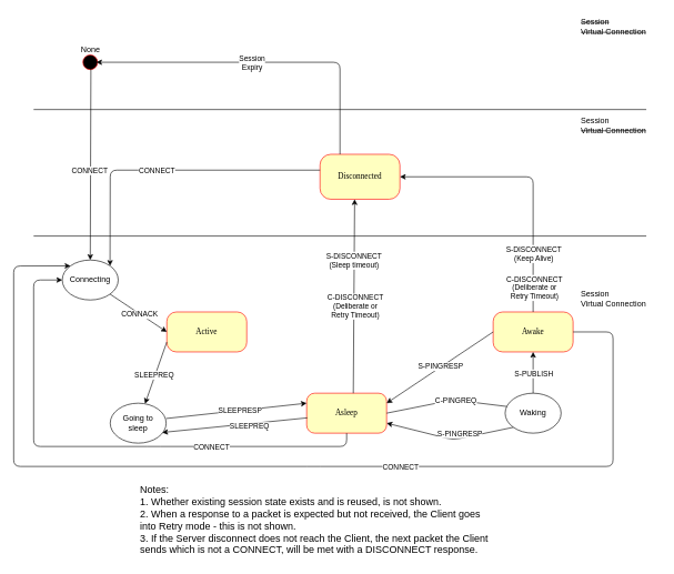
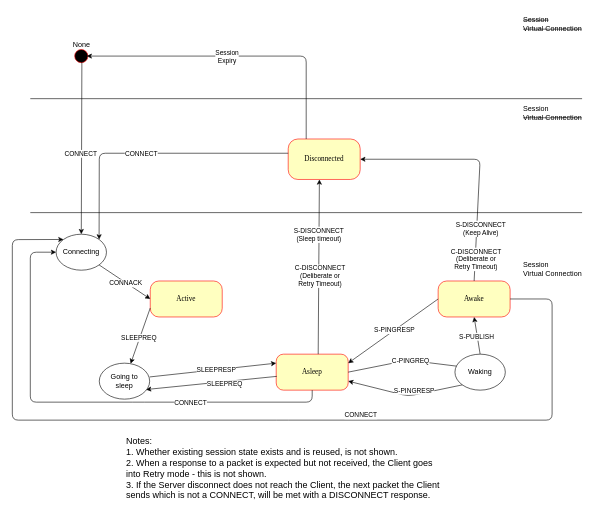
  <mxCell id="0" />
  <mxCell id="1" parent="0" />
  <mxCell id="2" value="" style="ellipse;html=1;shape=startState;fillColor=#000000;strokeColor=#ff0000;rounded=1;shadow=0;comic=0;labelBackgroundColor=none;fontFamily=Verdana;fontSize=12;fontColor=#000000;align=center;direction=south;" vertex="1" parent="1"><mxGeometry x="120" y="78" width="30" height="30" as="geometry" /></mxCell>
  <mxCell id="3" value="Active" style="rounded=1;whiteSpace=wrap;html=1;arcSize=24;fillColor=#ffffc0;strokeColor=#ff0000;shadow=0;comic=0;labelBackgroundColor=none;fontFamily=Verdana;fontSize=12;fontColor=#000000;align=center;" vertex="1" parent="1"><mxGeometry x="250" y="468" width="120" height="60" as="geometry" /></mxCell>
  <mxCell id="4" value="Disconnected" style="rounded=1;whiteSpace=wrap;html=1;arcSize=24;fillColor=#ffffc0;strokeColor=#ff0000;shadow=0;comic=0;labelBackgroundColor=none;fontFamily=Verdana;fontSize=12;fontColor=#000000;align=center;" vertex="1" parent="1"><mxGeometry x="480" y="231.25" width="120" height="67.5" as="geometry" /></mxCell>
- <mxCell id="5" value="Awake" style="rounded=1;whiteSpace=wrap;html=1;arcSize=24;fillColor=#ffffc0;strokeColor=#ff0000;shadow=0;comic=0;labelBackgroundColor=none;fontFamily=Verdana;fontSize=12;fontColor=#000000;align=center;" vertex="1" parent="1"><mxGeometry x="740" y="468" width="120" height="60" as="geometry" /></mxCell>
+ <mxCell id="5" value="Awake" style="rounded=1;whiteSpace=wrap;html=1;arcSize=24;fillColor=#ffffc0;strokeColor=#ff0000;shadow=0;comic=0;labelBackgroundColor=none;fontFamily=Verdana;fontSize=12;fontColor=#000000;align=center;" vertex="1" parent="1"><mxGeometry x="730" y="468" width="120" height="60" as="geometry" /></mxCell>
  <mxCell id="6" style="endArrow=classic;html=1;rounded=1;entryX=0.5;entryY=0.2;entryDx=0;entryDy=0;exitX=0.25;exitY=0;exitDx=0;exitDy=0;entryPerimeter=0;" edge="1" parent="1" source="4" target="2"><mxGeometry relative="1" as="geometry"><mxPoint x="476.99" y="231.25" as="sourcePoint" /><mxPoint x="220" y="92.99" as="targetPoint" /><Array as="points"><mxPoint x="510" y="93" /></Array></mxGeometry></mxCell>
  <mxCell id="7" value="&lt;div&gt;Session&lt;/div&gt;&lt;div&gt;Expiry&lt;/div&gt;" style="edgeLabel;html=1;align=center;verticalAlign=middle;resizable=0;points=[];" connectable="0" vertex="1" parent="6"><mxGeometry x="0.065" relative="1" as="geometry"><mxPoint x="-2" as="offset" /></mxGeometry></mxCell>
  <mxCell id="8" value="Asleep" style="rounded=1;whiteSpace=wrap;html=1;arcSize=20;fillColor=#ffffc0;strokeColor=#ff0000;shadow=0;comic=0;labelBackgroundColor=none;fontFamily=Verdana;fontSize=12;fontColor=#000000;align=center;" vertex="1" parent="1"><mxGeometry x="460" y="590" width="120" height="60" as="geometry" /></mxCell>
  <mxCell id="9" value="" style="line;strokeWidth=1;fillColor=none;align=left;verticalAlign=middle;spacingTop=-1;spacingLeft=3;spacingRight=3;rotatable=0;labelPosition=right;points=[];portConstraint=eastwest;strokeColor=inherit;" vertex="1" parent="1"><mxGeometry x="50" y="350" width="920" height="8" as="geometry" /></mxCell>
  <mxCell id="10" value="" style="line;strokeWidth=1;fillColor=none;align=left;verticalAlign=middle;spacingTop=-1;spacingLeft=3;spacingRight=3;rotatable=0;labelPosition=right;points=[];portConstraint=eastwest;strokeColor=inherit;" vertex="1" parent="1"><mxGeometry x="50" y="160" width="920" height="8" as="geometry" /></mxCell>
  <mxCell id="11" value="" style="endArrow=classic;html=1;rounded=1;entryX=1;entryY=0.5;entryDx=0;entryDy=0;exitX=1;exitY=0.5;exitDx=0;exitDy=0;" edge="1" parent="1" source="8" target="40"><mxGeometry width="50" height="50" relative="1" as="geometry"><mxPoint x="510" y="560" as="sourcePoint" /><mxPoint x="560" y="510" as="targetPoint" /><Array as="points"><mxPoint x="680" y="600" /></Array></mxGeometry></mxCell>
  <mxCell id="12" value="C-PINGREQ" style="edgeLabel;html=1;align=center;verticalAlign=middle;resizable=0;points=[];" connectable="0" vertex="1" parent="11"><mxGeometry x="-0.2" y="-1" relative="1" as="geometry"><mxPoint as="offset" /></mxGeometry></mxCell>
  <mxCell id="13" value="" style="endArrow=classic;html=1;rounded=0;exitX=0.5;exitY=0;exitDx=0;exitDy=0;entryX=0.5;entryY=1;entryDx=0;entryDy=0;" edge="1" parent="1" source="40" target="5"><mxGeometry width="50" height="50" relative="1" as="geometry"><mxPoint x="510" y="560" as="sourcePoint" /><mxPoint x="560" y="510" as="targetPoint" /></mxGeometry></mxCell>
  <mxCell id="14" value="&lt;div&gt;S-PUBLISH&lt;br&gt;&lt;/div&gt;" style="edgeLabel;html=1;align=center;verticalAlign=middle;resizable=0;points=[];" connectable="0" vertex="1" parent="13"><mxGeometry x="0.217" y="1" relative="1" as="geometry"><mxPoint x="1" y="8" as="offset" /></mxGeometry></mxCell>
  <mxCell id="15" value="&lt;div align=&quot;left&quot;&gt;Session&lt;/div&gt;&lt;div align=&quot;left&quot;&gt;&lt;strike&gt;Virtual Connection&lt;/strike&gt;&lt;br&gt;&lt;/div&gt;" style="text;html=1;align=left;verticalAlign=middle;resizable=0;points=[];autosize=1;strokeColor=none;fillColor=none;" vertex="1" parent="1"><mxGeometry x="870" y="168" width="120" height="40" as="geometry" /></mxCell>
  <mxCell id="16" value="&lt;div align=&quot;left&quot;&gt;Session&lt;/div&gt;&lt;div align=&quot;left&quot;&gt;Virtual Connection&lt;br&gt;&lt;/div&gt;" style="text;html=1;align=left;verticalAlign=middle;resizable=0;points=[];autosize=1;strokeColor=none;fillColor=none;" vertex="1" parent="1"><mxGeometry x="870" y="428" width="120" height="40" as="geometry" /></mxCell>
  <mxCell id="17" value="&lt;div align=&quot;left&quot;&gt;&lt;strike&gt;Session&lt;/strike&gt;&lt;/div&gt;&lt;div align=&quot;left&quot;&gt;&lt;strike&gt;Virtual Connection&lt;br&gt;&lt;/strike&gt;&lt;/div&gt;" style="text;html=1;align=left;verticalAlign=middle;resizable=0;points=[];autosize=1;strokeColor=none;fillColor=none;" vertex="1" parent="1"><mxGeometry x="870" y="20" width="120" height="40" as="geometry" /></mxCell>
  <mxCell id="18" value="" style="endArrow=classic;html=1;rounded=0;exitX=0.008;exitY=0.617;exitDx=0;exitDy=0;exitPerimeter=0;entryX=0.929;entryY=0.733;entryDx=0;entryDy=0;entryPerimeter=0;" edge="1" parent="1" source="8" target="26"><mxGeometry width="50" height="50" relative="1" as="geometry"><mxPoint x="510" y="560" as="sourcePoint" /><mxPoint x="180" y="620" as="targetPoint" /><Array as="points" /></mxGeometry></mxCell>
  <mxCell id="19" value="SLEEPREQ" style="edgeLabel;html=1;align=center;verticalAlign=middle;resizable=0;points=[];" connectable="0" vertex="1" parent="18"><mxGeometry x="0.197" y="1" relative="1" as="geometry"><mxPoint x="43" y="-2" as="offset" /></mxGeometry></mxCell>
  <mxCell id="20" value="&lt;div&gt;None&lt;br&gt;&lt;/div&gt;" style="text;html=1;align=center;verticalAlign=middle;resizable=0;points=[];autosize=1;strokeColor=none;fillColor=none;" vertex="1" parent="1"><mxGeometry x="110" y="60" width="50" height="30" as="geometry" /></mxCell>
  <mxCell id="21" value="Connecting" style="ellipse;whiteSpace=wrap;html=1;" vertex="1" parent="1"><mxGeometry x="93" y="390" width="84" height="60" as="geometry" /></mxCell>
  <mxCell id="22" style="endArrow=classic;html=1;rounded=1;entryX=0.5;entryY=0;entryDx=0;entryDy=0;exitX=0.767;exitY=0.467;exitDx=0;exitDy=0;exitPerimeter=0;" edge="1" parent="1" source="2" target="21"><mxGeometry relative="1" as="geometry"><mxPoint x="372.99" y="346.25" as="sourcePoint" /><mxPoint x="40" y="208" as="targetPoint" /><Array as="points" /></mxGeometry></mxCell>
  <mxCell id="23" value="&lt;div&gt;CONNECT&lt;br&gt;&lt;/div&gt;" style="edgeLabel;html=1;align=center;verticalAlign=middle;resizable=0;points=[];" connectable="0" vertex="1" parent="22"><mxGeometry x="0.065" relative="1" as="geometry"><mxPoint x="-2" as="offset" /></mxGeometry></mxCell>
  <mxCell id="24" style="endArrow=classic;html=1;rounded=1;entryX=0;entryY=0.5;entryDx=0;entryDy=0;exitX=1;exitY=1;exitDx=0;exitDy=0;" edge="1" parent="1" source="21" target="3"><mxGeometry relative="1" as="geometry"><mxPoint x="260" y="240" as="sourcePoint" /><mxPoint x="259" y="529" as="targetPoint" /><Array as="points" /></mxGeometry></mxCell>
  <mxCell id="25" value="CONNACK" style="edgeLabel;html=1;align=center;verticalAlign=middle;resizable=0;points=[];" connectable="0" vertex="1" parent="24"><mxGeometry x="0.065" relative="1" as="geometry"><mxPoint x="-2" as="offset" /></mxGeometry></mxCell>
  <mxCell id="26" value="&lt;div&gt;Going to&lt;/div&gt;&lt;div&gt;sleep&lt;br&gt;&lt;/div&gt;" style="ellipse;whiteSpace=wrap;html=1;" vertex="1" parent="1"><mxGeometry x="165" y="605" width="84" height="60" as="geometry" /></mxCell>
  <mxCell id="27" style="endArrow=classic;html=1;rounded=1;exitX=0;exitY=0.75;exitDx=0;exitDy=0;" edge="1" parent="1" source="3" target="26"><mxGeometry relative="1" as="geometry"><mxPoint x="250" as="sourcePoint" y="630" /><mxPoint x="355" y="687" as="targetPoint" /><Array as="points" /></mxGeometry></mxCell>
  <mxCell id="28" value="SLEEPREQ" style="edgeLabel;html=1;align=center;verticalAlign=middle;resizable=0;points=[];" connectable="0" vertex="1" parent="27"><mxGeometry x="0.065" relative="1" as="geometry"><mxPoint x="-2" as="offset" /></mxGeometry></mxCell>
  <mxCell id="29" style="endArrow=classic;html=1;rounded=1;entryX=0;entryY=0.25;entryDx=0;entryDy=0;exitX=1;exitY=0.383;exitDx=0;exitDy=0;exitPerimeter=0;" edge="1" parent="1" source="26" target="8"><mxGeometry relative="1" as="geometry"><mxPoint x="230" as="sourcePoint" y="630" /><mxPoint x="335" y="687" as="targetPoint" /><Array as="points" /></mxGeometry></mxCell>
  <mxCell id="30" value="SLEEPRESP" style="edgeLabel;html=1;align=center;verticalAlign=middle;resizable=0;points=[];" connectable="0" vertex="1" parent="29"><mxGeometry x="0.065" relative="1" as="geometry"><mxPoint x="-2" as="offset" /></mxGeometry></mxCell>
  <mxCell id="31" style="endArrow=classic;html=1;rounded=1;entryX=1;entryY=0;entryDx=0;entryDy=0;exitX=0;exitY=0.352;exitDx=0;exitDy=0;exitPerimeter=0;" edge="1" parent="1" source="4" target="21"><mxGeometry relative="1" as="geometry"><mxPoint x="440" y="280" as="sourcePoint" /><mxPoint x="405" y="327" as="targetPoint" /><Array as="points"><mxPoint x="165" y="255" /></Array></mxGeometry></mxCell>
  <mxCell id="32" value="CONNECT" style="edgeLabel;html=1;align=center;verticalAlign=middle;resizable=0;points=[];" connectable="0" vertex="1" parent="31"><mxGeometry x="0.065" relative="1" as="geometry"><mxPoint x="-2" as="offset" /></mxGeometry></mxCell>
  <mxCell id="33" style="endArrow=classic;html=1;rounded=1;entryX=0.75;entryY=1;entryDx=0;entryDy=0;exitX=0.9;exitY=0;exitDx=0;exitDy=0;exitPerimeter=0;" edge="1" parent="1"><mxGeometry relative="1" as="geometry"><mxPoint x="530" y="590" as="sourcePoint" /><mxPoint x="532" y="298.75" as="targetPoint" /><Array as="points" /></mxGeometry></mxCell>
  <mxCell id="34" value="&lt;div&gt;S-DISCONNECT&lt;/div&gt;(Sleep timeout)" style="edgeLabel;html=1;align=center;verticalAlign=middle;resizable=0;points=[];" connectable="0" vertex="1" parent="33"><mxGeometry x="0.065" relative="1" as="geometry"><mxPoint x="-1" y="-45" as="offset" /></mxGeometry></mxCell>
  <mxCell id="35" value="&lt;div&gt;C-DISCONNECT&lt;/div&gt;&lt;div&gt;(Deliberate or&lt;/div&gt;&lt;div&gt;Retry Timeout)&lt;/div&gt;" style="edgeLabel;html=1;align=center;verticalAlign=middle;resizable=0;points=[];" connectable="0" vertex="1" parent="33"><mxGeometry x="-0.1" y="-2" relative="1" as="geometry"><mxPoint as="offset" /></mxGeometry></mxCell>
  <mxCell id="36" style="endArrow=classic;html=1;rounded=1;entryX=1;entryY=0.5;entryDx=0;entryDy=0;exitX=0.5;exitY=0;exitDx=0;exitDy=0;" edge="1" parent="1" source="5" target="4"><mxGeometry relative="1" as="geometry"><mxPoint x="780" y="420" as="sourcePoint" /><mxPoint x="950" y="241" as="targetPoint" /><Array as="points"><mxPoint x="800" y="265" /></Array></mxGeometry></mxCell>
  <mxCell id="37" value="&lt;div&gt;S-DISCONNECT&lt;/div&gt;(Keep Alive)" style="edgeLabel;html=1;align=center;verticalAlign=middle;resizable=0;points=[];" connectable="0" vertex="1" parent="36"><mxGeometry x="0.065" relative="1" as="geometry"><mxPoint x="12" y="115" as="offset" /></mxGeometry></mxCell>
  <mxCell id="38" value="&lt;div&gt;C-DISCONNECT&lt;/div&gt;&lt;div&gt;(Deliberate or&lt;/div&gt;&lt;div&gt;Retry Timeout)&lt;/div&gt;" style="edgeLabel;html=1;align=center;verticalAlign=middle;resizable=0;points=[];" connectable="0" vertex="1" parent="36"><mxGeometry x="-0.816" y="-1" relative="1" as="geometry"><mxPoint as="offset" /></mxGeometry></mxCell>
  <mxCell id="39" value="&lt;div style=&quot;font-size: 15px;&quot; align=&quot;left&quot;&gt;&lt;font style=&quot;font-size: 15px;&quot;&gt;Notes:&lt;/font&gt;&lt;/div&gt;&lt;div style=&quot;font-size: 15px;&quot; align=&quot;left&quot;&gt;&lt;font style=&quot;font-size: 15px;&quot;&gt;1. Whether existing session state exists and is reused, is not shown.&lt;br&gt;&lt;/font&gt;&lt;/div&gt;&lt;div style=&quot;font-size: 15px;&quot; align=&quot;left&quot;&gt;&lt;font style=&quot;font-size: 15px;&quot;&gt;2. When a response to a packet is expected but not received, the Client goes&lt;/font&gt;&lt;/div&gt;&lt;div style=&quot;font-size: 15px;&quot; align=&quot;left&quot;&gt;&lt;font style=&quot;font-size: 15px;&quot;&gt;into Retry mode - this is not shown.&lt;/font&gt;&lt;/div&gt;&lt;div style=&quot;font-size: 15px;&quot; align=&quot;left&quot;&gt;&lt;font style=&quot;font-size: 15px;&quot;&gt;3. If the Server disconnect does not reach the Client, the next packet the Client &lt;br&gt;&lt;/font&gt;&lt;/div&gt;&lt;div style=&quot;font-size: 15px;&quot; align=&quot;left&quot;&gt;&lt;font style=&quot;font-size: 15px;&quot;&gt;sends which is not a CONNECT, will be met with a DISCONNECT response.&lt;/font&gt;&lt;br&gt;&lt;/div&gt;" style="text;html=1;align=left;verticalAlign=middle;resizable=0;points=[];autosize=1;strokeColor=none;fillColor=none;" vertex="1" parent="1"><mxGeometry x="208" y="720" width="550" height="120" as="geometry" /></mxCell>
  <mxCell id="40" value="Waking" style="ellipse;whiteSpace=wrap;html=1;" vertex="1" parent="1"><mxGeometry x="758" y="590" width="84" height="60" as="geometry" /></mxCell>
  <mxCell id="41" value="" style="endArrow=classic;html=1;rounded=0;exitX=0;exitY=0.5;exitDx=0;exitDy=0;entryX=1;entryY=0.25;entryDx=0;entryDy=0;" edge="1" parent="1" source="5" target="8"><mxGeometry width="50" height="50" relative="1" as="geometry"><mxPoint y="600" as="sourcePoint" x="810" /><mxPoint y="538" as="targetPoint" x="810" /></mxGeometry></mxCell>
  <mxCell id="42" value="&lt;div&gt;S-PINGRESP&lt;br&gt;&lt;/div&gt;" style="edgeLabel;html=1;align=center;verticalAlign=middle;resizable=0;points=[];" connectable="0" vertex="1" parent="41"><mxGeometry x="0.217" y="1" relative="1" as="geometry"><mxPoint x="17" y="-14" as="offset" /></mxGeometry></mxCell>
  <mxCell id="43" value="" style="endArrow=classic;html=1;rounded=1;entryX=1;entryY=0.75;entryDx=0;entryDy=0;exitX=0;exitY=1;exitDx=0;exitDy=0;" edge="1" parent="1" source="40" target="8"><mxGeometry width="50" height="50" relative="1" as="geometry"><mxPoint x="750" y="508" as="sourcePoint" /><mxPoint x="590" y="615" as="targetPoint" /><Array as="points"><mxPoint x="680" y="660" /></Array></mxGeometry></mxCell>
  <mxCell id="44" value="&lt;div&gt;S-PINGRESP&lt;br&gt;&lt;/div&gt;" style="edgeLabel;html=1;align=center;verticalAlign=middle;resizable=0;points=[];" connectable="0" vertex="1" parent="43"><mxGeometry x="0.217" y="1" relative="1" as="geometry"><mxPoint x="36" y="-4" as="offset" /></mxGeometry></mxCell>
  <mxCell id="45" value="" style="endArrow=classic;html=1;rounded=1;exitX=0.5;exitY=1;exitDx=0;exitDy=0;entryX=0;entryY=0.5;entryDx=0;entryDy=0;" edge="1" parent="1" source="8" target="21"><mxGeometry width="50" height="50" relative="1" as="geometry"><mxPoint x="460" y="640" as="sourcePoint" /><mxPoint x="90" y="420" as="targetPoint" /><Array as="points"><mxPoint x="520" y="670" /><mxPoint x="230" y="670" /><mxPoint x="50" y="670" /><mxPoint x="50" y="420" /></Array></mxGeometry></mxCell>
  <mxCell id="46" value="CONNECT" style="edgeLabel;html=1;align=center;verticalAlign=middle;resizable=0;points=[];" connectable="0" vertex="1" parent="45"><mxGeometry x="-0.429" y="4" relative="1" as="geometry"><mxPoint y="-4" as="offset" /></mxGeometry></mxCell>
  <mxCell id="47" style="endArrow=classic;html=1;rounded=1;entryX=0;entryY=0;entryDx=0;entryDy=0;exitX=1;exitY=0.5;exitDx=0;exitDy=0;" edge="1" parent="1" source="5" target="21"><mxGeometry relative="1" as="geometry"><mxPoint y="478" as="sourcePoint" x="810" /><mxPoint x="610" y="275" as="targetPoint" /><Array as="points"><mxPoint x="920" y="498" /><mxPoint x="920" y="700" /><mxPoint x="470" y="700" /><mxPoint x="20" y="700" /><mxPoint x="20" y="399" /></Array></mxGeometry></mxCell>
  <mxCell id="48" value="CONNECT" style="edgeLabel;html=1;align=center;verticalAlign=middle;resizable=0;points=[];" connectable="0" vertex="1" parent="47"><mxGeometry x="-0.816" y="-1" relative="1" as="geometry"><mxPoint x="-319" y="120" as="offset" /></mxGeometry></mxCell>
